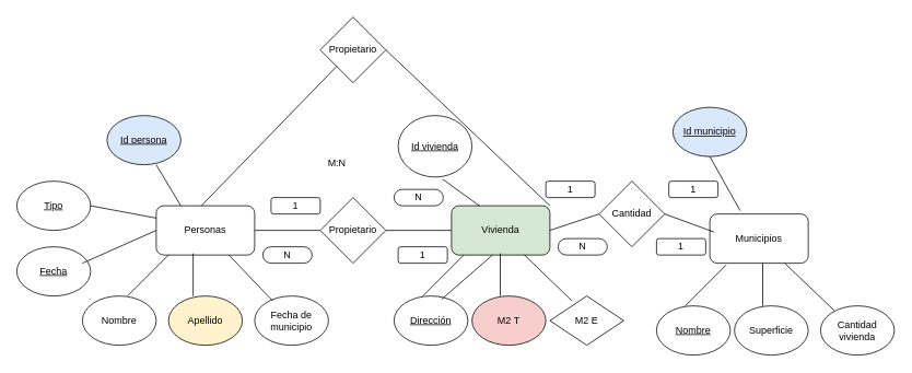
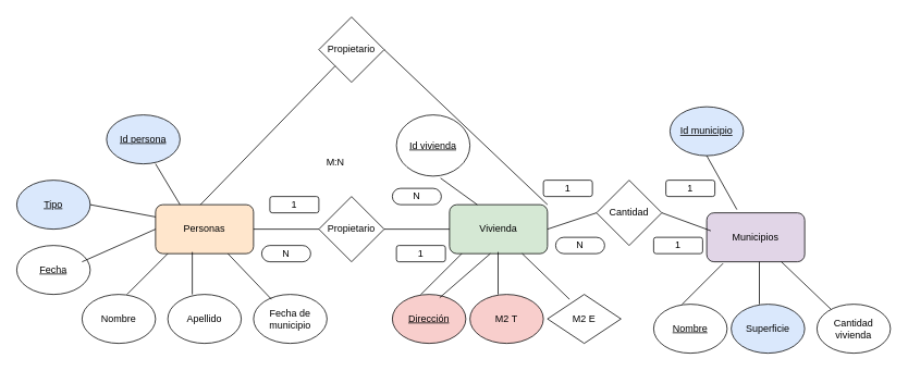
  <mxCell id="0" />
  <mxCell id="1" parent="0" />
  <mxCell id="2" value="Fecha de municipio" style="ellipse;whiteSpace=wrap;html=1;" vertex="1" parent="1"><mxGeometry x="310" y="360" width="90" height="60" as="geometry" /></mxCell>
  <mxCell id="3" value="Nombre" style="ellipse;whiteSpace=wrap;html=1;" vertex="1" parent="1"><mxGeometry x="100" y="360" width="90" height="60" as="geometry" /></mxCell>
- <mxCell id="4" value="Apellido" style="ellipse;whiteSpace=wrap;html=1;fillColor=#fff2cc;" vertex="1" parent="1"><mxGeometry x="205" y="360" width="90" height="60" as="geometry" /></mxCell>
- <mxCell id="5" value="Personas" style="rounded=1;whiteSpace=wrap;html=1;" vertex="1" parent="1"><mxGeometry x="190" y="250" width="120" height="60" as="geometry" /></mxCell>
- <mxCell id="6" value="Municipios" style="rounded=1;whiteSpace=wrap;html=1;" vertex="1" parent="1"><mxGeometry x="865" y="260" width="120" height="60" as="geometry" /></mxCell>
+ <mxCell id="4" value="Apellido" style="ellipse;whiteSpace=wrap;html=1;" vertex="1" parent="1"><mxGeometry x="205" y="360" width="90" height="60" as="geometry" /></mxCell>
+ <mxCell id="5" value="Personas" style="rounded=1;whiteSpace=wrap;html=1;fillColor=#ffe6cc;" vertex="1" parent="1"><mxGeometry x="190" y="250" width="120" height="60" as="geometry" /></mxCell>
+ <mxCell id="6" value="Municipios" style="rounded=1;whiteSpace=wrap;html=1;fillColor=#e1d5e7;" vertex="1" parent="1"><mxGeometry x="865" y="260" width="120" height="60" as="geometry" /></mxCell>
  <mxCell id="7" value="Vivienda" style="rounded=1;whiteSpace=wrap;html=1;fillColor=#d5e8d4;" vertex="1" parent="1"><mxGeometry x="550" y="250" width="120" height="60" as="geometry" /></mxCell>
  <mxCell id="8" value="" style="endArrow=none;html=1;rounded=0;exitX=0.3;exitY=0.1;exitDx=0;exitDy=0;exitPerimeter=0;" edge="1" parent="1" target="5"><mxGeometry width="50" height="50" relative="1" as="geometry"><mxPoint x="332" y="366" as="sourcePoint" /><mxPoint x="375" y="310" as="targetPoint" /></mxGeometry></mxCell>
  <mxCell id="9" value="" style="endArrow=none;html=1;rounded=0;entryX=0.375;entryY=0.967;entryDx=0;entryDy=0;entryPerimeter=0;" edge="1" parent="1" target="5"><mxGeometry width="50" height="50" relative="1" as="geometry"><mxPoint x="235" y="360" as="sourcePoint" /><mxPoint x="285" y="310" as="targetPoint" /></mxGeometry></mxCell>
  <mxCell id="10" value="" style="endArrow=none;html=1;rounded=0;" edge="1" parent="1"><mxGeometry width="50" height="50" relative="1" as="geometry"><mxPoint x="155" y="360" as="sourcePoint" /><mxPoint x="205" y="310" as="targetPoint" /></mxGeometry></mxCell>
  <mxCell id="11" value="M2 E" style="rhombus;whiteSpace=wrap;html=1;" vertex="1" parent="1"><mxGeometry x="670" y="360" width="90" height="60" as="geometry" /></mxCell>
- <mxCell id="12" value="&lt;u&gt;Dirección&lt;/u&gt;" style="ellipse;whiteSpace=wrap;html=1;" vertex="1" parent="1"><mxGeometry x="480" y="360" width="90" height="60" as="geometry" /></mxCell>
+ <mxCell id="12" value="&lt;u&gt;Dirección&lt;/u&gt;" style="ellipse;whiteSpace=wrap;html=1;fillColor=#f8cecc;" vertex="1" parent="1"><mxGeometry x="480" y="360" width="90" height="60" as="geometry" /></mxCell>
  <mxCell id="13" value="M2 T" style="ellipse;whiteSpace=wrap;html=1;fillColor=#f8cecc;" vertex="1" parent="1"><mxGeometry x="575" y="360" width="90" height="60" as="geometry" /></mxCell>
  <mxCell id="14" value="" style="endArrow=none;html=1;rounded=0;exitX=0.3;exitY=0.1;exitDx=0;exitDy=0;exitPerimeter=0;" edge="1" parent="1" source="11"><mxGeometry width="50" height="50" relative="1" as="geometry"><mxPoint x="685" y="360" as="sourcePoint" /><mxPoint x="639" y="310" as="targetPoint" /></mxGeometry></mxCell>
  <mxCell id="15" value="" style="endArrow=none;html=1;rounded=0;entryX=0.375;entryY=0.967;entryDx=0;entryDy=0;entryPerimeter=0;" edge="1" parent="1"><mxGeometry width="50" height="50" relative="1" as="geometry"><mxPoint x="609.5" y="360" as="sourcePoint" /><mxPoint x="609.5" y="308" as="targetPoint" /></mxGeometry></mxCell>
  <mxCell id="16" value="" style="endArrow=none;html=1;rounded=0;" edge="1" parent="1"><mxGeometry width="50" height="50" relative="1" as="geometry"><mxPoint x="515" y="360" as="sourcePoint" /><mxPoint x="565" y="310" as="targetPoint" /></mxGeometry></mxCell>
  <mxCell id="17" value="Propietario" style="rhombus;whiteSpace=wrap;html=1;" vertex="1" parent="1"><mxGeometry x="390" y="240" width="80" height="80" as="geometry" /></mxCell>
  <mxCell id="18" value="" style="endArrow=none;html=1;rounded=0;entryX=0;entryY=0.5;entryDx=0;entryDy=0;" edge="1" parent="1" target="17"><mxGeometry width="50" height="50" relative="1" as="geometry"><mxPoint x="310" y="280" as="sourcePoint" /><mxPoint x="360" y="230" as="targetPoint" /></mxGeometry></mxCell>
  <mxCell id="19" value="" style="endArrow=none;html=1;rounded=0;entryX=0;entryY=0.5;entryDx=0;entryDy=0;" edge="1" parent="1" target="7"><mxGeometry width="50" height="50" relative="1" as="geometry"><mxPoint x="470" y="280" as="sourcePoint" /><mxPoint x="520" y="230" as="targetPoint" /></mxGeometry></mxCell>
  <mxCell id="20" value="&lt;u&gt;Fecha&lt;/u&gt;" style="ellipse;whiteSpace=wrap;html=1;" vertex="1" parent="1"><mxGeometry x="20" y="300" width="90" height="60" as="geometry" /></mxCell>
  <mxCell id="21" value="" style="endArrow=none;html=1;rounded=0;entryX=0;entryY=0.5;entryDx=0;entryDy=0;" edge="1" parent="1" target="5"><mxGeometry width="50" height="50" relative="1" as="geometry"><mxPoint x="100" y="320" as="sourcePoint" /><mxPoint x="150" y="270" as="targetPoint" /></mxGeometry></mxCell>
- <mxCell id="22" value="&lt;u&gt;Tipo&lt;/u&gt;" style="ellipse;whiteSpace=wrap;html=1;" vertex="1" parent="1"><mxGeometry x="20" y="220" width="90" height="60" as="geometry" /></mxCell>
+ <mxCell id="22" value="&lt;u&gt;Tipo&lt;/u&gt;" style="ellipse;whiteSpace=wrap;html=1;fillColor=#dae8fc;" vertex="1" parent="1"><mxGeometry x="20" y="220" width="90" height="60" as="geometry" /></mxCell>
  <mxCell id="23" value="&lt;u&gt;Nombre&lt;/u&gt;" style="ellipse;whiteSpace=wrap;html=1;" vertex="1" parent="1"><mxGeometry x="800" y="372" width="90" height="60" as="geometry" /></mxCell>
- <mxCell id="24" value="Superficie" style="ellipse;whiteSpace=wrap;html=1;" vertex="1" parent="1"><mxGeometry x="895" y="372" width="90" height="60" as="geometry" /></mxCell>
+ <mxCell id="24" value="Superficie" style="ellipse;whiteSpace=wrap;html=1;fillColor=#dae8fc;" vertex="1" parent="1"><mxGeometry x="895" y="372" width="90" height="60" as="geometry" /></mxCell>
  <mxCell id="25" value="" style="endArrow=none;html=1;rounded=0;exitX=0.3;exitY=0.1;exitDx=0;exitDy=0;exitPerimeter=0;" edge="1" parent="1" target="6"><mxGeometry width="50" height="50" relative="1" as="geometry"><mxPoint x="1017" y="378" as="sourcePoint" /><mxPoint x="959" y="322" as="targetPoint" /></mxGeometry></mxCell>
  <mxCell id="26" value="" style="endArrow=none;html=1;rounded=0;entryX=0.375;entryY=0.967;entryDx=0;entryDy=0;entryPerimeter=0;" edge="1" parent="1"><mxGeometry width="50" height="50" relative="1" as="geometry"><mxPoint x="929.5" y="372" as="sourcePoint" /><mxPoint x="929.5" y="320" as="targetPoint" /></mxGeometry></mxCell>
  <mxCell id="27" value="" style="endArrow=none;html=1;rounded=0;" edge="1" parent="1"><mxGeometry width="50" height="50" relative="1" as="geometry"><mxPoint x="835" y="372" as="sourcePoint" /><mxPoint x="885" y="322" as="targetPoint" /></mxGeometry></mxCell>
  <mxCell id="28" value="Cantidad vivienda" style="ellipse;whiteSpace=wrap;html=1;" vertex="1" parent="1"><mxGeometry x="1000" y="372" width="90" height="60" as="geometry" /></mxCell>
  <mxCell id="29" value="" style="endArrow=none;html=1;rounded=0;entryX=0;entryY=0.25;entryDx=0;entryDy=0;" edge="1" parent="1" target="5"><mxGeometry width="50" height="50" relative="1" as="geometry"><mxPoint x="110" y="250" as="sourcePoint" /><mxPoint x="160" y="200" as="targetPoint" /></mxGeometry></mxCell>
  <mxCell id="30" value="&lt;u&gt;Id persona&lt;/u&gt;" style="ellipse;whiteSpace=wrap;html=1;fillColor=#dae8fc;" vertex="1" parent="1"><mxGeometry x="130" y="140" width="90" height="60" as="geometry" /></mxCell>
  <mxCell id="31" value="" style="endArrow=none;html=1;rounded=0;exitX=0.25;exitY=0;exitDx=0;exitDy=0;" edge="1" parent="1" source="5"><mxGeometry width="50" height="50" relative="1" as="geometry"><mxPoint x="140" y="250" as="sourcePoint" /><mxPoint x="190" y="200" as="targetPoint" /></mxGeometry></mxCell>
  <mxCell id="32" value="Cantidad" style="rhombus;whiteSpace=wrap;html=1;" vertex="1" parent="1"><mxGeometry x="730" y="220" width="80" height="80" as="geometry" /></mxCell>
  <mxCell id="33" value="" style="endArrow=none;html=1;rounded=0;entryX=0;entryY=0.5;entryDx=0;entryDy=0;" edge="1" parent="1" target="32"><mxGeometry width="50" height="50" relative="1" as="geometry"><mxPoint x="670" y="280" as="sourcePoint" /><mxPoint x="720" y="230" as="targetPoint" /></mxGeometry></mxCell>
  <mxCell id="34" value="" style="endArrow=none;html=1;rounded=0;exitX=0.644;exitY=0.067;exitDx=0;exitDy=0;exitPerimeter=0;" edge="1" parent="1" source="12"><mxGeometry width="50" height="50" relative="1" as="geometry"><mxPoint x="550" y="360" as="sourcePoint" /><mxPoint x="600" y="310" as="targetPoint" /></mxGeometry></mxCell>
  <mxCell id="35" value="" style="endArrow=none;html=1;rounded=0;entryX=0.042;entryY=0.367;entryDx=0;entryDy=0;entryPerimeter=0;" edge="1" parent="1" target="6"><mxGeometry width="50" height="50" relative="1" as="geometry"><mxPoint x="810" y="260" as="sourcePoint" /><mxPoint x="860" as="targetPoint" y="210" /></mxGeometry></mxCell>
  <mxCell id="36" value="&lt;u&gt;Id vivienda&lt;/u&gt;" style="ellipse;whiteSpace=wrap;html=1;" vertex="1" parent="1"><mxGeometry x="485" y="140" width="90" height="75" as="geometry" /></mxCell>
  <mxCell id="37" value="" style="endArrow=none;html=1;rounded=0;entryX=0.6;entryY=1.033;entryDx=0;entryDy=0;entryPerimeter=0;" edge="1" parent="1" target="36"><mxGeometry width="50" height="50" relative="1" as="geometry"><mxPoint x="584" y="250" as="sourcePoint" /><mxPoint x="545" y="205.98" as="targetPoint" /></mxGeometry></mxCell>
  <mxCell id="38" value="&lt;u&gt;Id municipio&lt;/u&gt;" style="ellipse;whiteSpace=wrap;html=1;fillColor=#dae8fc;" vertex="1" parent="1"><mxGeometry x="820" y="130" width="90" height="60" as="geometry" /></mxCell>
  <mxCell id="39" value="" style="endArrow=none;html=1;rounded=0;entryX=0.6;entryY=1.033;entryDx=0;entryDy=0;entryPerimeter=0;exitX=0.308;exitY=-0.067;exitDx=0;exitDy=0;exitPerimeter=0;" edge="1" parent="1" source="6"><mxGeometry width="50" height="50" relative="1" as="geometry"><mxPoint x="910" y="238" as="sourcePoint" /><mxPoint x="865" y="190" as="targetPoint" /></mxGeometry></mxCell>
  <mxCell id="40" value="1" style="rounded=1;whiteSpace=wrap;html=1;" vertex="1" parent="1"><mxGeometry x="665" y="220" width="60" height="20" as="geometry" /></mxCell>
  <mxCell id="41" value="1" style="rounded=1;whiteSpace=wrap;html=1;" vertex="1" parent="1"><mxGeometry x="815" y="220" width="60" height="20" as="geometry" /></mxCell>
  <mxCell id="42" value="1" style="rounded=1;whiteSpace=wrap;html=1;" vertex="1" parent="1"><mxGeometry x="800" y="290" width="60" height="20" as="geometry" /></mxCell>
  <mxCell id="43" value="N" style="rounded=1;whiteSpace=wrap;html=1;arcSize=50;" vertex="1" parent="1"><mxGeometry x="680" y="290" width="60" height="20" as="geometry" /></mxCell>
  <mxCell id="44" value="1" style="rounded=1;whiteSpace=wrap;html=1;" vertex="1" parent="1"><mxGeometry x="330" y="240" width="60" height="20" as="geometry" /></mxCell>
  <mxCell id="45" value="N" style="rounded=1;whiteSpace=wrap;html=1;arcSize=50;" vertex="1" parent="1"><mxGeometry x="480" y="230" width="60" height="20" as="geometry" /></mxCell>
  <mxCell id="46" value="N" style="rounded=1;whiteSpace=wrap;html=1;arcSize=50;" vertex="1" parent="1"><mxGeometry x="320" y="300" width="60" height="20" as="geometry" /></mxCell>
  <mxCell id="47" value="1" style="rounded=1;whiteSpace=wrap;html=1;" vertex="1" parent="1"><mxGeometry x="485" y="300" width="60" height="20" as="geometry" /></mxCell>
  <mxCell id="48" value="M:N" style="text;html=1;align=center;verticalAlign=middle;resizable=0;points=[];autosize=1;strokeColor=none;fillColor=none;" vertex="1" parent="1"><mxGeometry x="385" y="183" width="50" height="30" as="geometry" /></mxCell>
  <mxCell id="49" value="Propietario" style="rhombus;whiteSpace=wrap;html=1;" vertex="1" parent="1"><mxGeometry x="390" y="20" width="80" height="80" as="geometry" /></mxCell>
  <mxCell id="50" value="" style="endArrow=none;html=1;rounded=0;entryX=0;entryY=1;entryDx=0;entryDy=0;" edge="1" parent="1" target="49"><mxGeometry width="50" height="50" relative="1" as="geometry"><mxPoint x="245" y="250" as="sourcePoint" /><mxPoint x="295" y="200" as="targetPoint" /></mxGeometry></mxCell>
  <mxCell id="51" value="" style="endArrow=none;html=1;rounded=0;exitX=1;exitY=0;exitDx=0;exitDy=0;" edge="1" parent="1" source="7"><mxGeometry width="50" height="50" relative="1" as="geometry"><mxPoint x="420" y="110" as="sourcePoint" /><mxPoint x="470" y="60" as="targetPoint" /></mxGeometry></mxCell>
